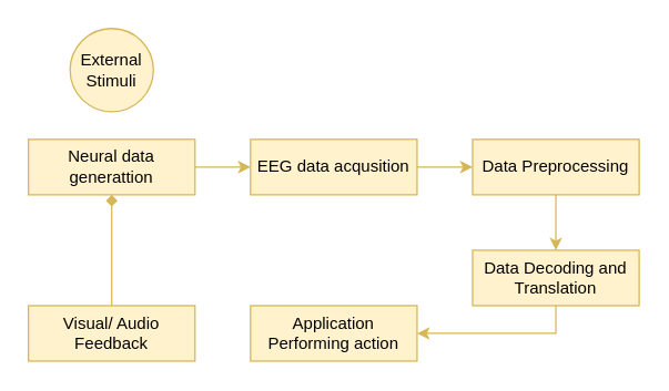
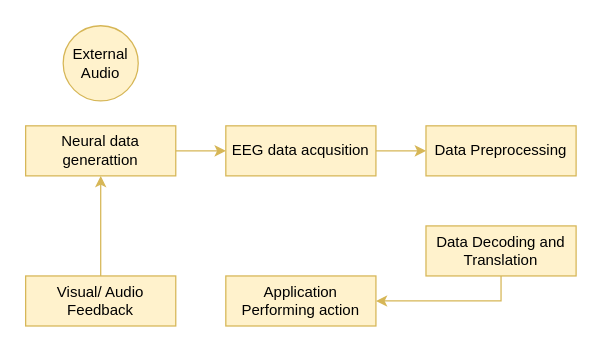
  <mxCell id="0" />
  <mxCell id="1" parent="0" />
  <mxCell id="2" value="" style="edgeStyle=orthogonalEdgeStyle;rounded=0;orthogonalLoop=1;jettySize=auto;html=1;fillColor=#fff2cc;strokeColor=#d6b656;" edge="1" parent="1" source="3" target="5"><mxGeometry relative="1" as="geometry" /></mxCell>
  <mxCell id="3" value="Neural data generattion" style="rounded=0;whiteSpace=wrap;html=1;fillColor=#fff2cc;strokeColor=#d6b656;" vertex="1" parent="1"><mxGeometry y="100" width="120" height="40" as="geometry" x="20" /></mxCell>
  <mxCell id="4" value="" style="edgeStyle=orthogonalEdgeStyle;rounded=0;orthogonalLoop=1;jettySize=auto;html=1;fillColor=#fff2cc;strokeColor=#d6b656;" edge="1" parent="1" source="5" target="7"><mxGeometry relative="1" as="geometry" /></mxCell>
  <mxCell id="5" value="EEG data acqusition&lt;span style=&quot;color: rgba(0, 0, 0, 0); font-family: monospace; font-size: 0px; text-align: start;&quot;&gt;%3CmxGraphModel%3E%3Croot%3E%3CmxCell%20id%3D%220%22%2F%3E%3CmxCell%20id%3D%221%22%20parent%3D%220%22%2F%3E%3CmxCell%20id%3D%222%22%20value%3D%22Neural%20data%20generattion%22%20style%3D%22rounded%3D0%3BwhiteSpace%3Dwrap%3Bhtml%3D1%3B%22%20vertex%3D%221%22%20parent%3D%221%22%3E%3CmxGeometry%20x%3D%2240%22%20y%3D%2240%22%20width%3D%22120%22%20height%3D%2240%22%20as%3D%22geometry%22%2F%3E%3C%2FmxCell%3E%3C%2Froot%3E%3C%2FmxGraphModel%3E&lt;/span&gt;" style="rounded=0;whiteSpace=wrap;html=1;fillColor=#fff2cc;strokeColor=#d6b656;" vertex="1" parent="1"><mxGeometry x="180" y="100" width="120" height="40" as="geometry" /></mxCell>
- <mxCell id="6" value="" style="edgeStyle=orthogonalEdgeStyle;rounded=0;orthogonalLoop=1;jettySize=auto;html=1;fillColor=#fff2cc;strokeColor=#d6b656;" edge="1" parent="1" source="7" target="9"><mxGeometry relative="1" as="geometry" /></mxCell>
  <mxCell id="7" value="Data Preprocessing" style="rounded=0;whiteSpace=wrap;html=1;fillColor=#fff2cc;strokeColor=#d6b656;" vertex="1" parent="1"><mxGeometry x="340" y="100" width="120" height="40" as="geometry" /></mxCell>
  <mxCell id="8" value="" style="edgeStyle=orthogonalEdgeStyle;rounded=0;orthogonalLoop=1;jettySize=auto;html=1;entryX=1;entryY=0.5;entryDx=0;entryDy=0;fillColor=#fff2cc;strokeColor=#d6b656;" edge="1" parent="1" source="9" target="10"><mxGeometry relative="1" as="geometry"><Array as="points"><mxPoint x="400" y="240" /></Array></mxGeometry></mxCell>
  <mxCell id="9" value="Data Decoding and Translation" style="rounded=0;whiteSpace=wrap;html=1;fillColor=#fff2cc;strokeColor=#d6b656;" vertex="1" parent="1"><mxGeometry x="340" y="180" width="120" height="40" as="geometry" /></mxCell>
  <mxCell id="10" value="Application Performing action" style="whiteSpace=wrap;html=1;rounded=0;fillColor=#fff2cc;strokeColor=#d6b656;" vertex="1" parent="1"><mxGeometry x="180" y="220" width="120" height="40" as="geometry" /></mxCell>
- <mxCell id="11" value="" style="edgeStyle=orthogonalEdgeStyle;rounded=0;orthogonalLoop=1;jettySize=auto;html=1;fillColor=#fff2cc;strokeColor=#d6b656;endArrow=diamond;" edge="1" parent="1" source="12" target="3"><mxGeometry relative="1" as="geometry" /></mxCell>
+ <mxCell id="11" value="" style="edgeStyle=orthogonalEdgeStyle;rounded=0;orthogonalLoop=1;jettySize=auto;html=1;fillColor=#fff2cc;strokeColor=#d6b656;" edge="1" parent="1" source="12" target="3"><mxGeometry relative="1" as="geometry" /></mxCell>
  <mxCell id="12" value="Visual/ Audio Feedback" style="whiteSpace=wrap;html=1;rounded=0;fillColor=#fff2cc;strokeColor=#d6b656;" vertex="1" parent="1"><mxGeometry y="220" width="120" height="40" as="geometry" x="20" /></mxCell>
- <mxCell id="13" value="External Stimuli" style="ellipse;whiteSpace=wrap;html=1;aspect=fixed;fillColor=#fff2cc;strokeColor=#d6b656;" vertex="1" parent="1"><mxGeometry x="50" width="60" height="60" as="geometry" y="20" /></mxCell>
+ <mxCell id="13" value="External Audio" style="ellipse;whiteSpace=wrap;html=1;aspect=fixed;fillColor=#fff2cc;strokeColor=#d6b656;" vertex="1" parent="1"><mxGeometry x="50" width="60" height="60" as="geometry" y="20" /></mxCell>
